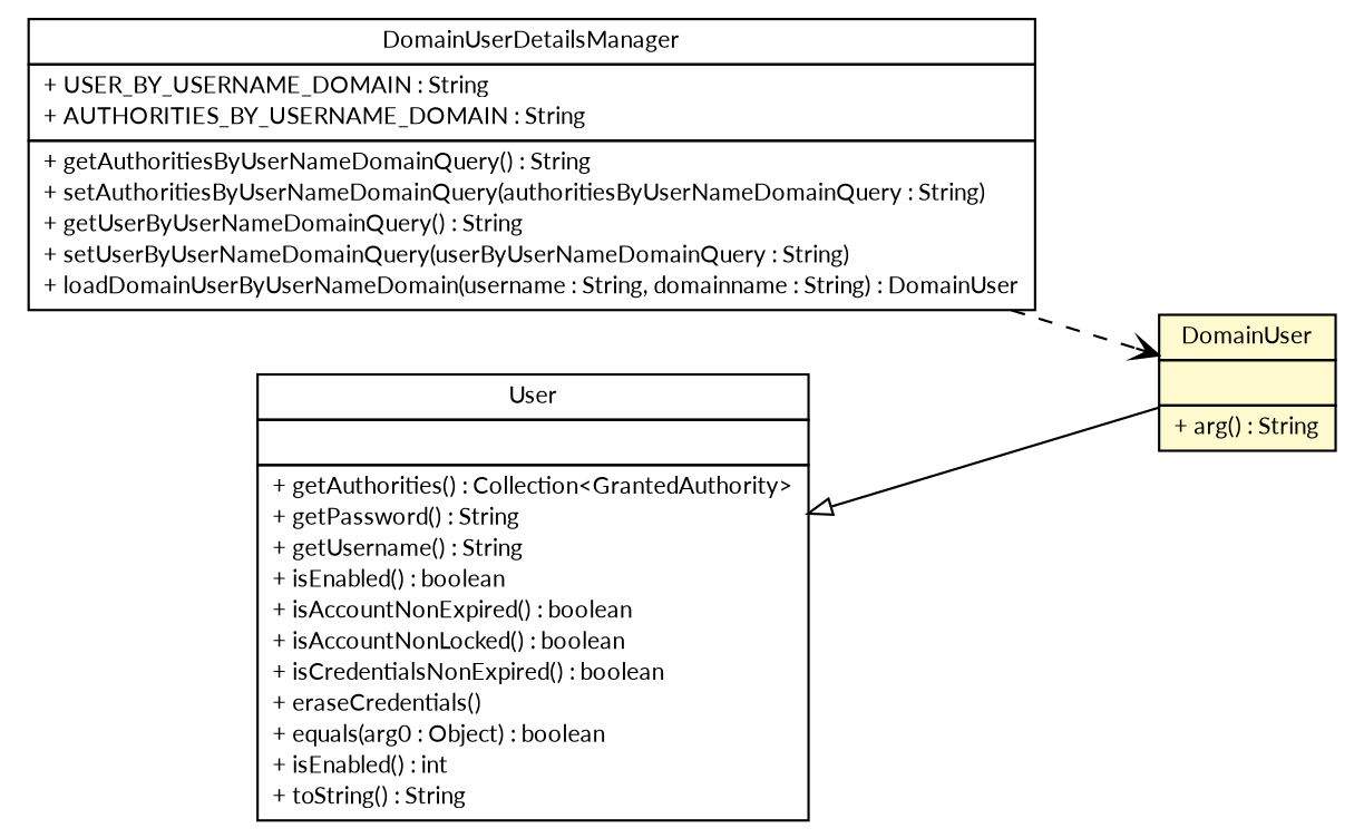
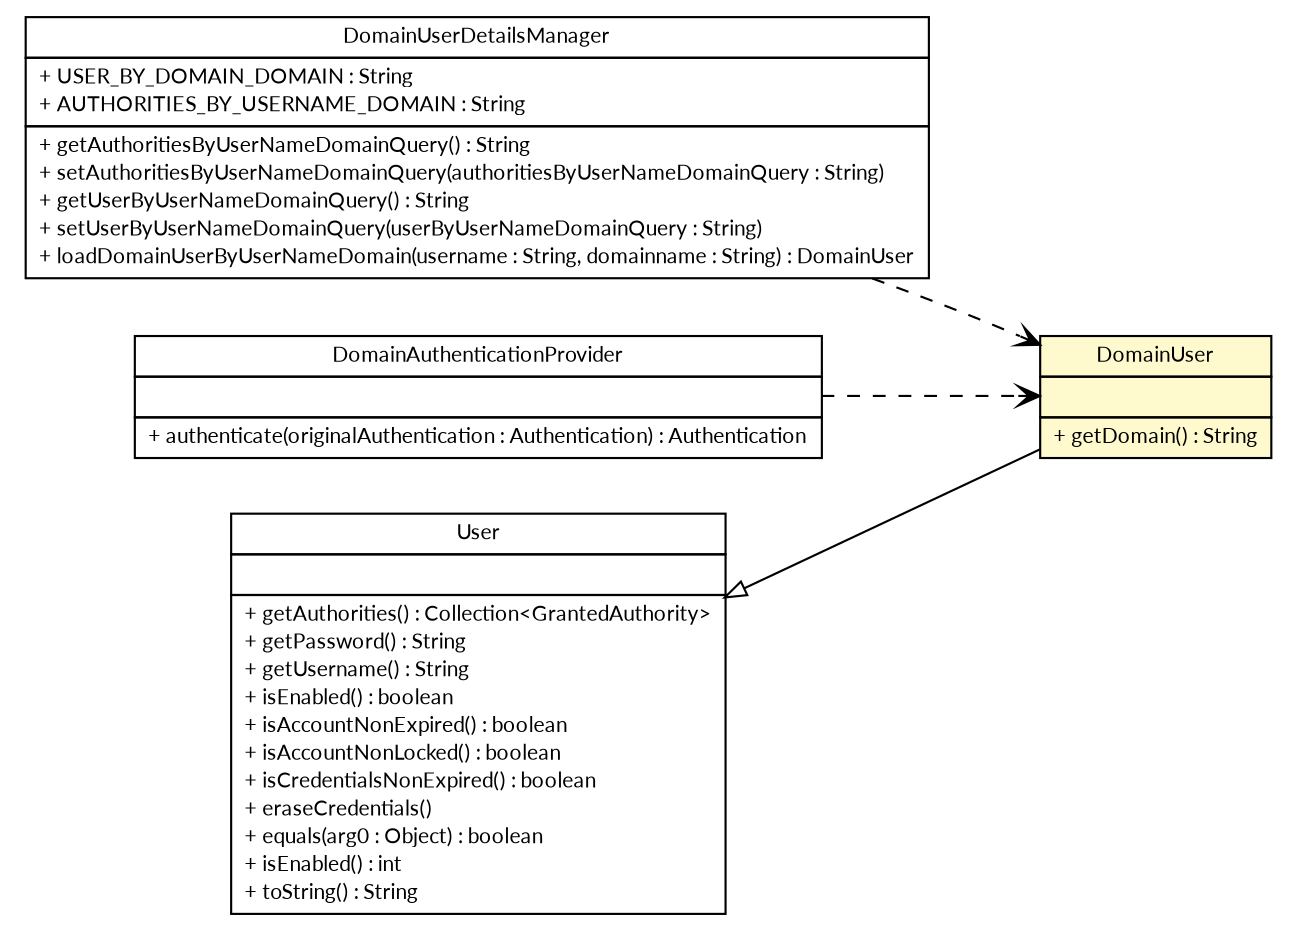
  digraph {
    fontname=Lato
    nodesep=0.25
    rankdir=LR
    ranksep=0.5
    node [fontcolor=black fontname=Lato fontsize=10.0 shape=plaintext]
    edge [arrowhead=open color=black fontcolor=black fontname=Lato fontsize=10.0 headport=p labelfontname=Helvetica labelfontsize=10 style=dashed tailport=p]
-   n1 [label=<<table title="com.inn.headstartdemo.security.provisioning.DomainUserDetailsManager" border="0" cellborder="1" cellspacing="0" cellpadding="2" port="p" href="../../provisioning/DomainUserDetailsManager.html"> 		<tr><td><table border="0" cellspacing="0" cellpadding="1"> <tr><td align="center" balign="center"> DomainUserDetailsManager </td></tr> 		</table></td></tr> 		<tr><td><table border="0" cellspacing="0" cellpadding="1"> <tr><td align="left" balign="left"> + USER_BY_USERNAME_DOMAIN : String </td></tr> <tr><td align="left" balign="left"> + AUTHORITIES_BY_USERNAME_DOMAIN : String </td></tr> 		</table></td></tr> 		<tr><td><table border="0" cellspacing="0" cellpadding="1"> <tr><td align="left" balign="left"> + getAuthoritiesByUserNameDomainQuery() : String </td></tr> <tr><td align="left" balign="left"> + setAuthoritiesByUserNameDomainQuery(authoritiesByUserNameDomainQuery : String) </td></tr> <tr><td align="left" balign="left"> + getUserByUserNameDomainQuery() : String </td></tr> <tr><td align="left" balign="left"> + setUserByUserNameDomainQuery(userByUserNameDomainQuery : String) </td></tr> <tr><td align="left" balign="left"> + loadDomainUserByUserNameDomain(username : String, domainname : String) : DomainUser </td></tr> 		</table></td></tr> 		</table>>]
-   n2 [label=<<table title="com.inn.headstartdemo.security.core.userdetails.DomainUser" border="0" cellborder="1" cellspacing="0" cellpadding="2" port="p" bgcolor="lemonChiffon" href="./DomainUser.html"> 		<tr><td><table border="0" cellspacing="0" cellpadding="1"> <tr><td align="center" balign="center"> DomainUser </td></tr> 		</table></td></tr> 		<tr><td><table border="0" cellspacing="0" cellpadding="1"> <tr><td align="left" balign="left">  </td></tr> 		</table></td></tr> 		<tr><td><table border="0" cellspacing="0" cellpadding="1"> <tr><td align="left" balign="left"> + arg() : String </td></tr> 		</table></td></tr> 		</table>>]
+   n1 [label=<<table title="com.inn.headstartdemo.security.provisioning.DomainUserDetailsManager" border="0" cellborder="1" cellspacing="0" cellpadding="2" port="p" href="../../provisioning/DomainUserDetailsManager.html"> 		<tr><td><table border="0" cellspacing="0" cellpadding="1"> <tr><td align="center" balign="center"> DomainUserDetailsManager </td></tr> 		</table></td></tr> 		<tr><td><table border="0" cellspacing="0" cellpadding="1"> <tr><td align="left" balign="left"> + USER_BY_DOMAIN_DOMAIN : String </td></tr> <tr><td align="left" balign="left"> + AUTHORITIES_BY_USERNAME_DOMAIN : String </td></tr> 		</table></td></tr> 		<tr><td><table border="0" cellspacing="0" cellpadding="1"> <tr><td align="left" balign="left"> + getAuthoritiesByUserNameDomainQuery() : String </td></tr> <tr><td align="left" balign="left"> + setAuthoritiesByUserNameDomainQuery(authoritiesByUserNameDomainQuery : String) </td></tr> <tr><td align="left" balign="left"> + getUserByUserNameDomainQuery() : String </td></tr> <tr><td align="left" balign="left"> + setUserByUserNameDomainQuery(userByUserNameDomainQuery : String) </td></tr> <tr><td align="left" balign="left"> + loadDomainUserByUserNameDomain(username : String, domainname : String) : DomainUser </td></tr> 		</table></td></tr> 		</table>>]
+   n2 [label=<<table title="com.inn.headstartdemo.security.core.userdetails.DomainUser" border="0" cellborder="1" cellspacing="0" cellpadding="2" port="p" bgcolor="lemonChiffon" href="./DomainUser.html"> 		<tr><td><table border="0" cellspacing="0" cellpadding="1"> <tr><td align="center" balign="center"> DomainUser </td></tr> 		</table></td></tr> 		<tr><td><table border="0" cellspacing="0" cellpadding="1"> <tr><td align="left" balign="left">  </td></tr> 		</table></td></tr> 		<tr><td><table border="0" cellspacing="0" cellpadding="1"> <tr><td align="left" balign="left"> + getDomain() : String </td></tr> 		</table></td></tr> 		</table>>]
+   n3 [label=<<table title="com.inn.headstartdemo.security.authentication.dao.DomainAuthenticationProvider" border="0" cellborder="1" cellspacing="0" cellpadding="2" port="p" href="../../authentication/dao/DomainAuthenticationProvider.html"> 		<tr><td><table border="0" cellspacing="0" cellpadding="1"> <tr><td align="center" balign="center"> DomainAuthenticationProvider </td></tr> 		</table></td></tr> 		<tr><td><table border="0" cellspacing="0" cellpadding="1"> <tr><td align="left" balign="left">  </td></tr> 		</table></td></tr> 		<tr><td><table border="0" cellspacing="0" cellpadding="1"> <tr><td align="left" balign="left"> + authenticate(originalAuthentication : Authentication) : Authentication </td></tr> 		</table></td></tr> 		</table>>]
    n4 [label=<<table title="org.springframework.security.core.userdetails.User" border="0" cellborder="1" cellspacing="0" cellpadding="2" port="p" href="http://java.sun.com/j2se/1.4.2/docs/api/org/springframework/security/core/userdetails/User.html"> 		<tr><td><table border="0" cellspacing="0" cellpadding="1"> <tr><td align="center" balign="center"> User </td></tr> 		</table></td></tr> 		<tr><td><table border="0" cellspacing="0" cellpadding="1"> <tr><td align="left" balign="left">  </td></tr> 		</table></td></tr> 		<tr><td><table border="0" cellspacing="0" cellpadding="1"> <tr><td align="left" balign="left"> + getAuthorities() : Collection&lt;GrantedAuthority&gt; </td></tr> <tr><td align="left" balign="left"> + getPassword() : String </td></tr> <tr><td align="left" balign="left"> + getUsername() : String </td></tr> <tr><td align="left" balign="left"> + isEnabled() : boolean </td></tr> <tr><td align="left" balign="left"> + isAccountNonExpired() : boolean </td></tr> <tr><td align="left" balign="left"> + isAccountNonLocked() : boolean </td></tr> <tr><td align="left" balign="left"> + isCredentialsNonExpired() : boolean </td></tr> <tr><td align="left" balign="left"> + eraseCredentials() </td></tr> <tr><td align="left" balign="left"> + equals(arg0 : Object) : boolean </td></tr> <tr><td align="left" balign="left"> + isEnabled() : int </td></tr> <tr><td align="left" balign="left"> + toString() : String </td></tr> 		</table></td></tr> 		</table>>]
    n1 -> n2
+   n3 -> n2
    n4 -> n2 [arrowtail=empty dir=back fontsize=10 arrowhead="" color="" fontcolor="" style=""]
  }
